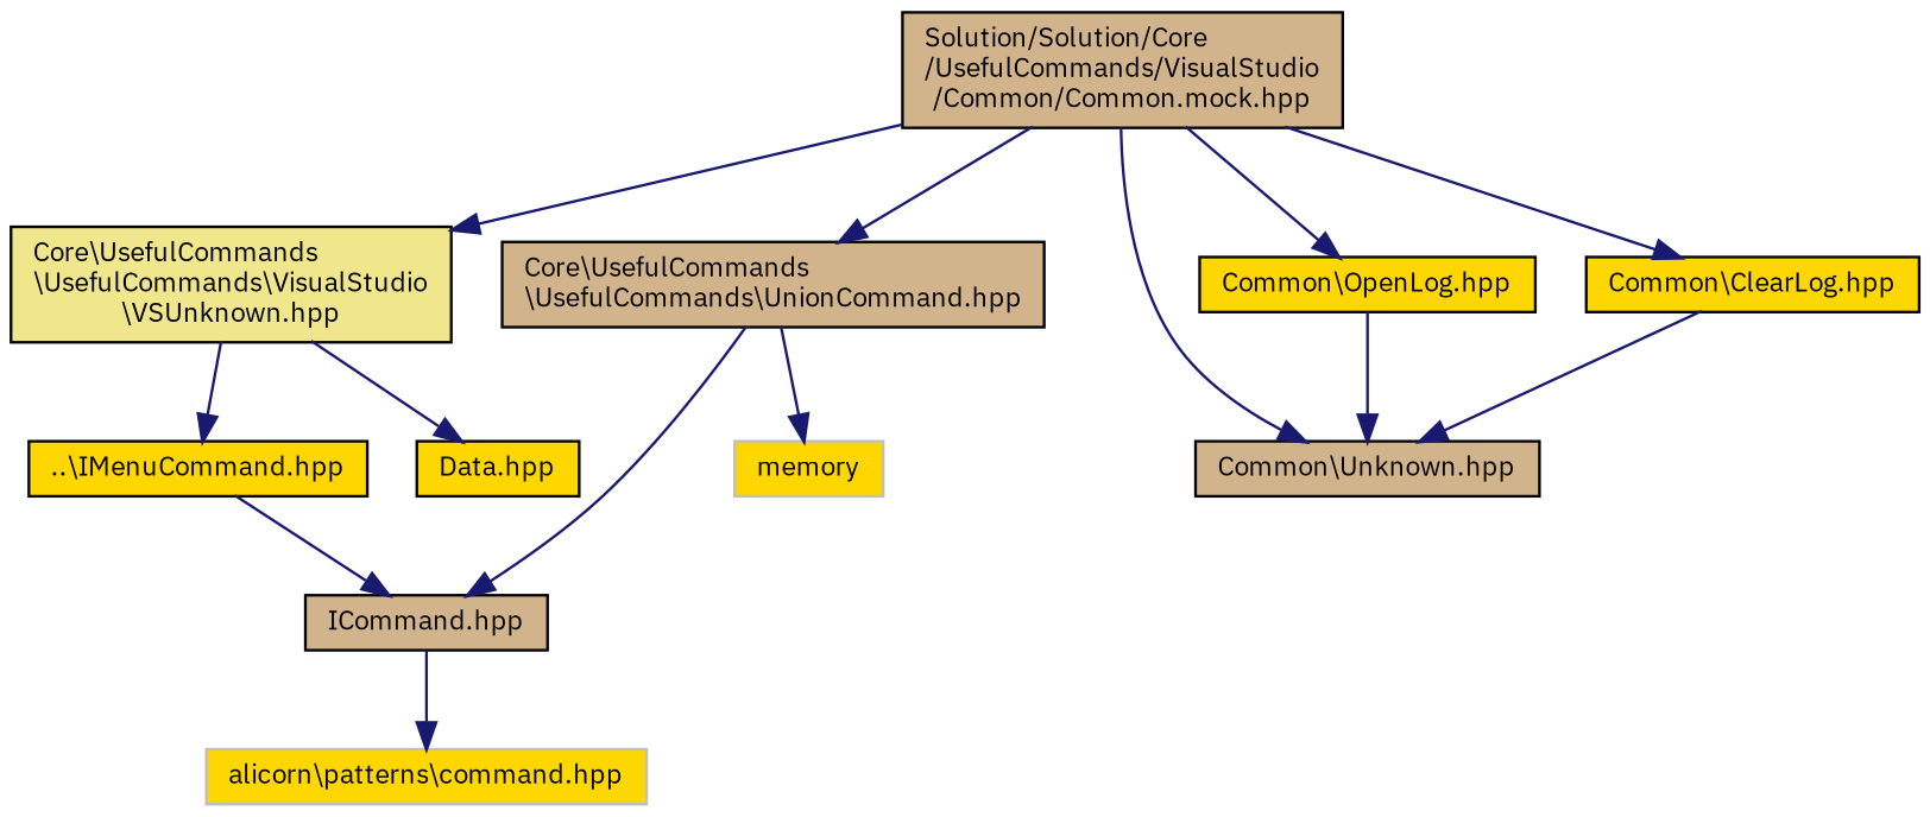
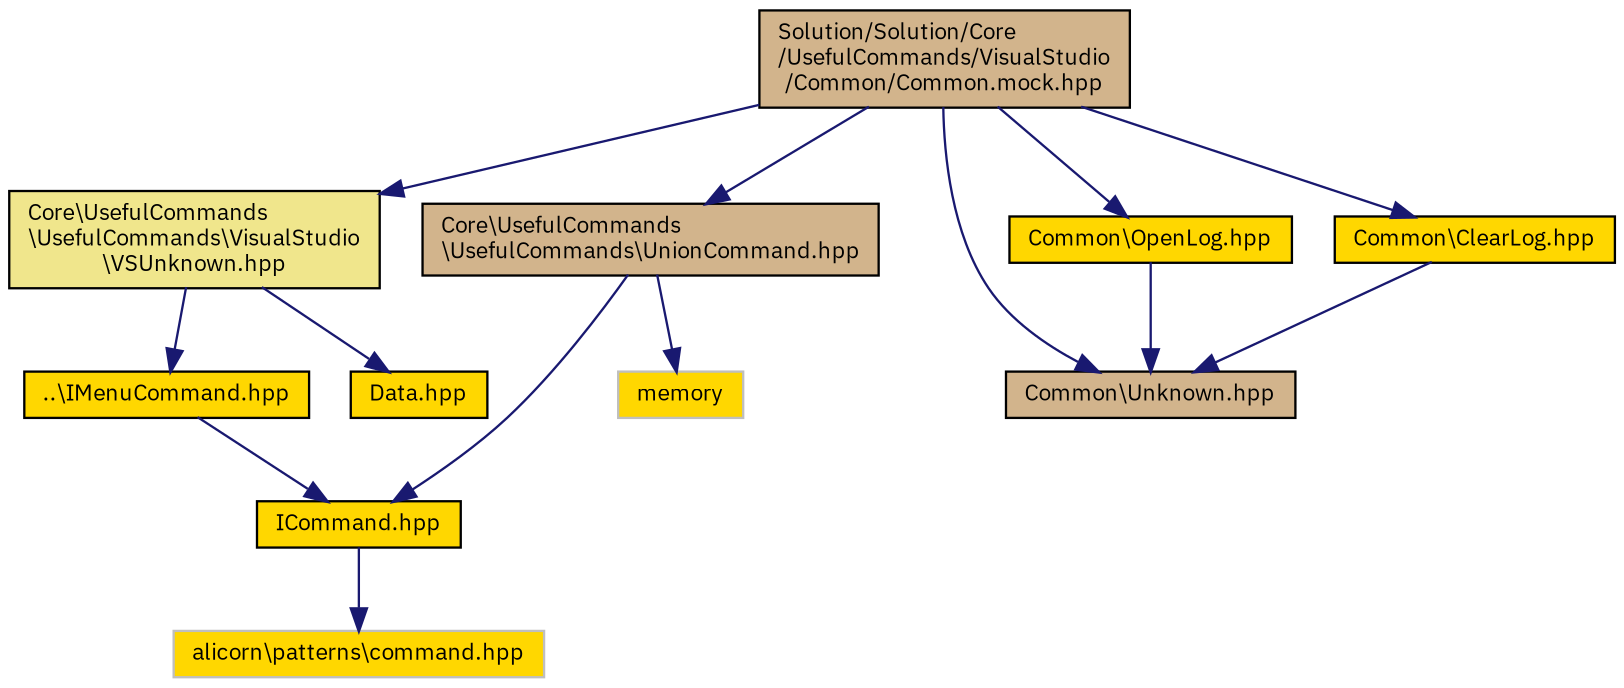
  digraph {
    fontname="IBM Plex Sans"
    node [color=black fillcolor=gold fontname="IBM Plex Sans" fontsize=10 shape=record style=filled]
    edge [color=midnightblue fontname="IBM Plex Sans" fontsize=10 labelfontname=Verdana labelfontsize=10 style=solid]
    n1 [fillcolor=tan fontcolor=black height=0.2 label="Solution/Solution/Core\l/UsefulCommands/VisualStudio\l/Common/Common.mock.hpp" width=0.4]
    n2 [fillcolor=khaki height=0.2 label="Core\\UsefulCommands\l\\UsefulCommands\\VisualStudio\l\\VSUnknown.hpp" width=0.4]
    n3 [fillcolor=tan height=0.2 label="Core\\UsefulCommands\l\\UsefulCommands\\UnionCommand.hpp" width=0.4]
    n4 [fillcolor=tan height=0.2 label="Common\\Unknown.hpp" width=0.4]
    n5 [height=0.2 label="Common\\OpenLog.hpp" width=0.4]
    n6 [height=0.2 label="Common\\ClearLog.hpp" width=0.4]
    n7 [height=0.2 label="..\\IMenuCommand.hpp" width=0.4]
    n8 [height=0.2 label="Data.hpp" width=0.4]
-   n9 [fillcolor=tan height=0.2 label="ICommand.hpp" width=0.4]
+   n9 [height=0.2 label="ICommand.hpp" width=0.4]
    n10 [color=grey75 height=0.2 label="alicorn\\patterns\\command.hpp" width=0.4]
    n11 [color=grey75 height=0.2 label=memory width=0.4]
    n1 -> n2
    n1 -> n3
    n1 -> n4
    n1 -> n5
    n1 -> n6
    n2 -> n7
    n2 -> n8
    n3 -> n9
    n3 -> n11
    n5 -> n4
    n6 -> n4
    n7 -> n9
    n9 -> n10
  }
